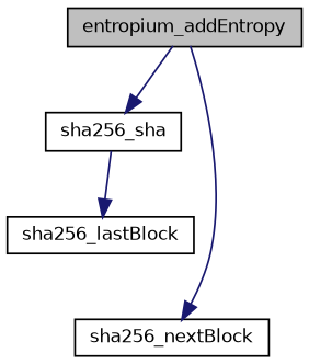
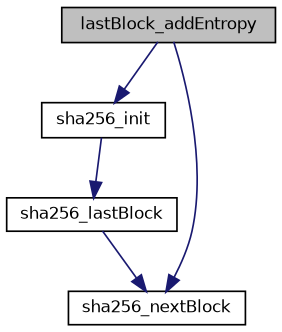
  digraph {
    rankdir=TB
    node [color=black fontname=Helvetica fontsize=10 shape=record]
    edge [color=midnightblue fontname=Helvetica fontsize=10 labelfontname=Helvetica labelfontsize=10 style=solid]
-   n1 [fillcolor=grey75 fontcolor=black height=0.2 label=entropium_addEntropy style=filled width=0.4]
-   n2 [height=0.2 label=sha256_sha width=0.4]
+   n1 [fillcolor=grey75 fontcolor=black height=0.2 label=lastBlock_addEntropy style=filled width=0.4]
+   n2 [height=0.2 label=sha256_init width=0.4]
    n3 [height=0.2 label=sha256_nextBlock width=0.4]
    n4 [height=0.2 label=sha256_lastBlock width=0.4]
    n1 -> n2
    n1 -> n3
    n2 -> n4
+   n4 -> n3
  }
